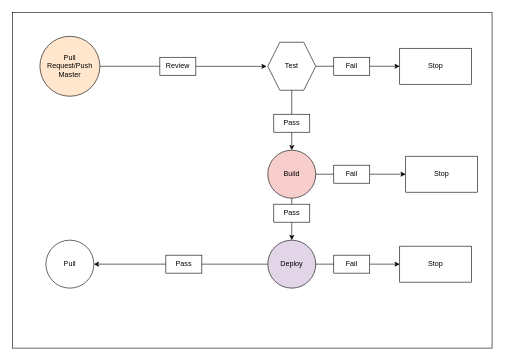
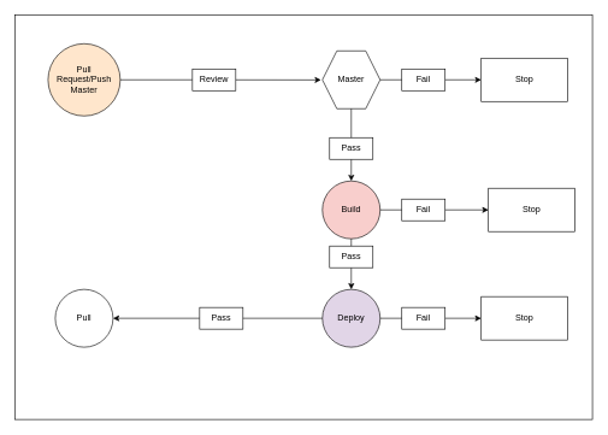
  <mxCell id="0" />
  <mxCell id="1" parent="0" />
  <mxCell id="2" value="" style="rounded=0;whiteSpace=wrap;html=1;fillColor=#FFFFFF;" parent="1" vertex="1"><mxGeometry x="20" y="20" width="800" height="560" as="geometry" /></mxCell>
  <mxCell id="3" style="edgeStyle=none;html=1;entryX=0.003;entryY=1.025;entryDx=0;entryDy=0;entryPerimeter=0;startArrow=none;strokeColor=#000000;" parent="1" edge="1"><mxGeometry relative="1" as="geometry"><mxPoint x="444" y="110.18" as="targetPoint" /><mxPoint x="326" y="110.036" as="sourcePoint" /></mxGeometry></mxCell>
  <mxCell id="4" value="Pull Request/Push&lt;br&gt;Master" style="ellipse;whiteSpace=wrap;html=1;aspect=fixed;strokeColor=#000000;fillColor=#ffe6cc;" parent="1" vertex="1"><mxGeometry x="66" y="60" width="100" height="100" as="geometry" /></mxCell>
  <mxCell id="5" style="edgeStyle=none;html=1;startArrow=none;strokeColor=#000000;" parent="1" source="8" edge="1"><mxGeometry relative="1" as="geometry"><mxPoint x="666" y="110" as="targetPoint" /></mxGeometry></mxCell>
  <mxCell id="6" style="edgeStyle=none;html=1;startArrow=none;strokeColor=#000000;" parent="1" source="11" edge="1"><mxGeometry relative="1" as="geometry"><mxPoint x="486" y="250" as="targetPoint" /></mxGeometry></mxCell>
- <mxCell id="7" value="Test" style="shape=hexagon;perimeter=hexagonPerimeter2;whiteSpace=wrap;html=1;fixedSize=1;strokeColor=#000000;" parent="1" vertex="1"><mxGeometry x="446" y="70" width="80" height="80" as="geometry" /></mxCell>
+ <mxCell id="7" value="Master" style="shape=hexagon;perimeter=hexagonPerimeter2;whiteSpace=wrap;html=1;fixedSize=1;strokeColor=#000000;" parent="1" vertex="1"><mxGeometry x="446" y="70" width="80" height="80" as="geometry" /></mxCell>
  <mxCell id="8" value="Fail" style="text;html=1;strokeColor=#000000;fillColor=default;align=center;verticalAlign=middle;whiteSpace=wrap;rounded=0;" parent="1" vertex="1"><mxGeometry x="556" y="95" width="60" height="30" as="geometry" /></mxCell>
  <mxCell id="9" value="" style="edgeStyle=none;html=1;endArrow=none;strokeColor=#000000;" parent="1" source="7" target="8" edge="1"><mxGeometry relative="1" as="geometry"><mxPoint x="666" y="110" as="targetPoint" /><mxPoint x="526" y="110" as="sourcePoint" /></mxGeometry></mxCell>
  <mxCell id="10" value="Stop" style="rounded=0;whiteSpace=wrap;html=1;strokeColor=#000000;" parent="1" vertex="1"><mxGeometry x="666" y="80" width="120" height="60" as="geometry" /></mxCell>
  <mxCell id="11" value="Pass" style="text;html=1;strokeColor=#000000;fillColor=default;align=center;verticalAlign=middle;whiteSpace=wrap;rounded=0;" parent="1" vertex="1"><mxGeometry x="456" y="190" width="60" height="30" as="geometry" /></mxCell>
  <mxCell id="12" value="" style="edgeStyle=none;html=1;endArrow=none;strokeColor=#000000;" parent="1" source="7" target="11" edge="1"><mxGeometry relative="1" as="geometry"><mxPoint x="486" y="250" as="targetPoint" /><mxPoint x="486" y="150" as="sourcePoint" /></mxGeometry></mxCell>
  <mxCell id="13" style="edgeStyle=none;html=1;startArrow=none;strokeColor=#000000;" parent="1" source="16" edge="1"><mxGeometry relative="1" as="geometry"><mxPoint x="676" y="290" as="targetPoint" /></mxGeometry></mxCell>
  <mxCell id="14" style="edgeStyle=none;html=1;startArrow=none;strokeColor=#000000;" parent="1" source="25" edge="1"><mxGeometry relative="1" as="geometry"><mxPoint x="486" y="400" as="targetPoint" /></mxGeometry></mxCell>
  <mxCell id="15" value="Build" style="ellipse;whiteSpace=wrap;html=1;aspect=fixed;strokeColor=#000000;fillColor=#f8cecc;" parent="1" vertex="1"><mxGeometry x="446" y="250" width="80" height="80" as="geometry" /></mxCell>
  <mxCell id="16" value="Fail" style="text;html=1;strokeColor=#000000;fillColor=default;align=center;verticalAlign=middle;whiteSpace=wrap;rounded=0;" parent="1" vertex="1"><mxGeometry x="556" y="275" width="60" height="30" as="geometry" /></mxCell>
  <mxCell id="17" value="" style="edgeStyle=none;html=1;endArrow=none;strokeColor=#000000;" parent="1" source="15" target="16" edge="1"><mxGeometry relative="1" as="geometry"><mxPoint x="676" y="290" as="targetPoint" /><mxPoint x="526" y="290" as="sourcePoint" /></mxGeometry></mxCell>
  <mxCell id="18" value="Stop" style="rounded=0;whiteSpace=wrap;html=1;strokeColor=#000000;" parent="1" vertex="1"><mxGeometry x="676" y="260" width="120" height="60" as="geometry" /></mxCell>
  <mxCell id="19" style="edgeStyle=none;html=1;startArrow=none;strokeColor=#000000;" parent="1" source="23" edge="1"><mxGeometry relative="1" as="geometry"><mxPoint x="666" y="440" as="targetPoint" /></mxGeometry></mxCell>
  <mxCell id="20" style="edgeStyle=none;html=1;startArrow=none;strokeColor=#000000;" parent="1" source="29" target="28" edge="1"><mxGeometry relative="1" as="geometry"><mxPoint x="176" y="440" as="targetPoint" /></mxGeometry></mxCell>
  <mxCell id="21" value="Deploy" style="ellipse;whiteSpace=wrap;html=1;aspect=fixed;strokeColor=#000000;fillColor=#e1d5e7;" parent="1" vertex="1"><mxGeometry x="446" y="400" width="80" height="80" as="geometry" /></mxCell>
  <mxCell id="22" value="Stop" style="rounded=0;whiteSpace=wrap;html=1;strokeColor=#000000;" parent="1" vertex="1"><mxGeometry x="666" y="410" width="120" height="60" as="geometry" /></mxCell>
  <mxCell id="23" value="Fail" style="text;html=1;strokeColor=#000000;fillColor=default;align=center;verticalAlign=middle;whiteSpace=wrap;rounded=0;" parent="1" vertex="1"><mxGeometry x="556" y="425" width="60" height="30" as="geometry" /></mxCell>
  <mxCell id="24" value="" style="edgeStyle=none;html=1;endArrow=none;strokeColor=#000000;" parent="1" source="21" target="23" edge="1"><mxGeometry relative="1" as="geometry"><mxPoint x="666" y="440" as="targetPoint" /><mxPoint x="526" y="440" as="sourcePoint" /></mxGeometry></mxCell>
  <mxCell id="25" value="Pass" style="text;html=1;strokeColor=#000000;fillColor=default;align=center;verticalAlign=middle;whiteSpace=wrap;rounded=0;" parent="1" vertex="1"><mxGeometry x="456" y="340" width="60" height="30" as="geometry" /></mxCell>
  <mxCell id="26" value="" style="edgeStyle=none;html=1;endArrow=none;strokeColor=#000000;" parent="1" source="15" target="25" edge="1"><mxGeometry relative="1" as="geometry"><mxPoint x="486" y="400" as="targetPoint" /><mxPoint x="486" y="330" as="sourcePoint" /></mxGeometry></mxCell>
  <mxCell id="27" value="" style="edgeStyle=none;html=1;entryX=0;entryY=0.5;entryDx=0;entryDy=0;endArrow=none;strokeColor=#000000;" parent="1" source="4" edge="1"><mxGeometry relative="1" as="geometry"><mxPoint x="166" y="110" as="sourcePoint" /><mxPoint x="266" y="110" as="targetPoint" /></mxGeometry></mxCell>
  <mxCell id="28" value="Pull" style="ellipse;whiteSpace=wrap;html=1;aspect=fixed;strokeColor=#000000;" parent="1" vertex="1"><mxGeometry x="76" y="400" width="80" height="80" as="geometry" /></mxCell>
  <mxCell id="29" value="Pass" style="text;html=1;strokeColor=#000000;fillColor=default;align=center;verticalAlign=middle;whiteSpace=wrap;rounded=0;" parent="1" vertex="1"><mxGeometry x="276" y="425" width="60" height="30" as="geometry" /></mxCell>
  <mxCell id="30" value="" style="edgeStyle=none;html=1;endArrow=none;strokeColor=#000000;" parent="1" source="21" target="29" edge="1"><mxGeometry relative="1" as="geometry"><mxPoint x="156" y="440" as="targetPoint" /><mxPoint x="446" y="440" as="sourcePoint" /></mxGeometry></mxCell>
  <mxCell id="31" value="Review" style="text;html=1;strokeColor=#000000;fillColor=default;align=center;verticalAlign=middle;whiteSpace=wrap;rounded=0;" vertex="1" parent="1"><mxGeometry x="266" y="95" width="60" height="30" as="geometry" /></mxCell>
